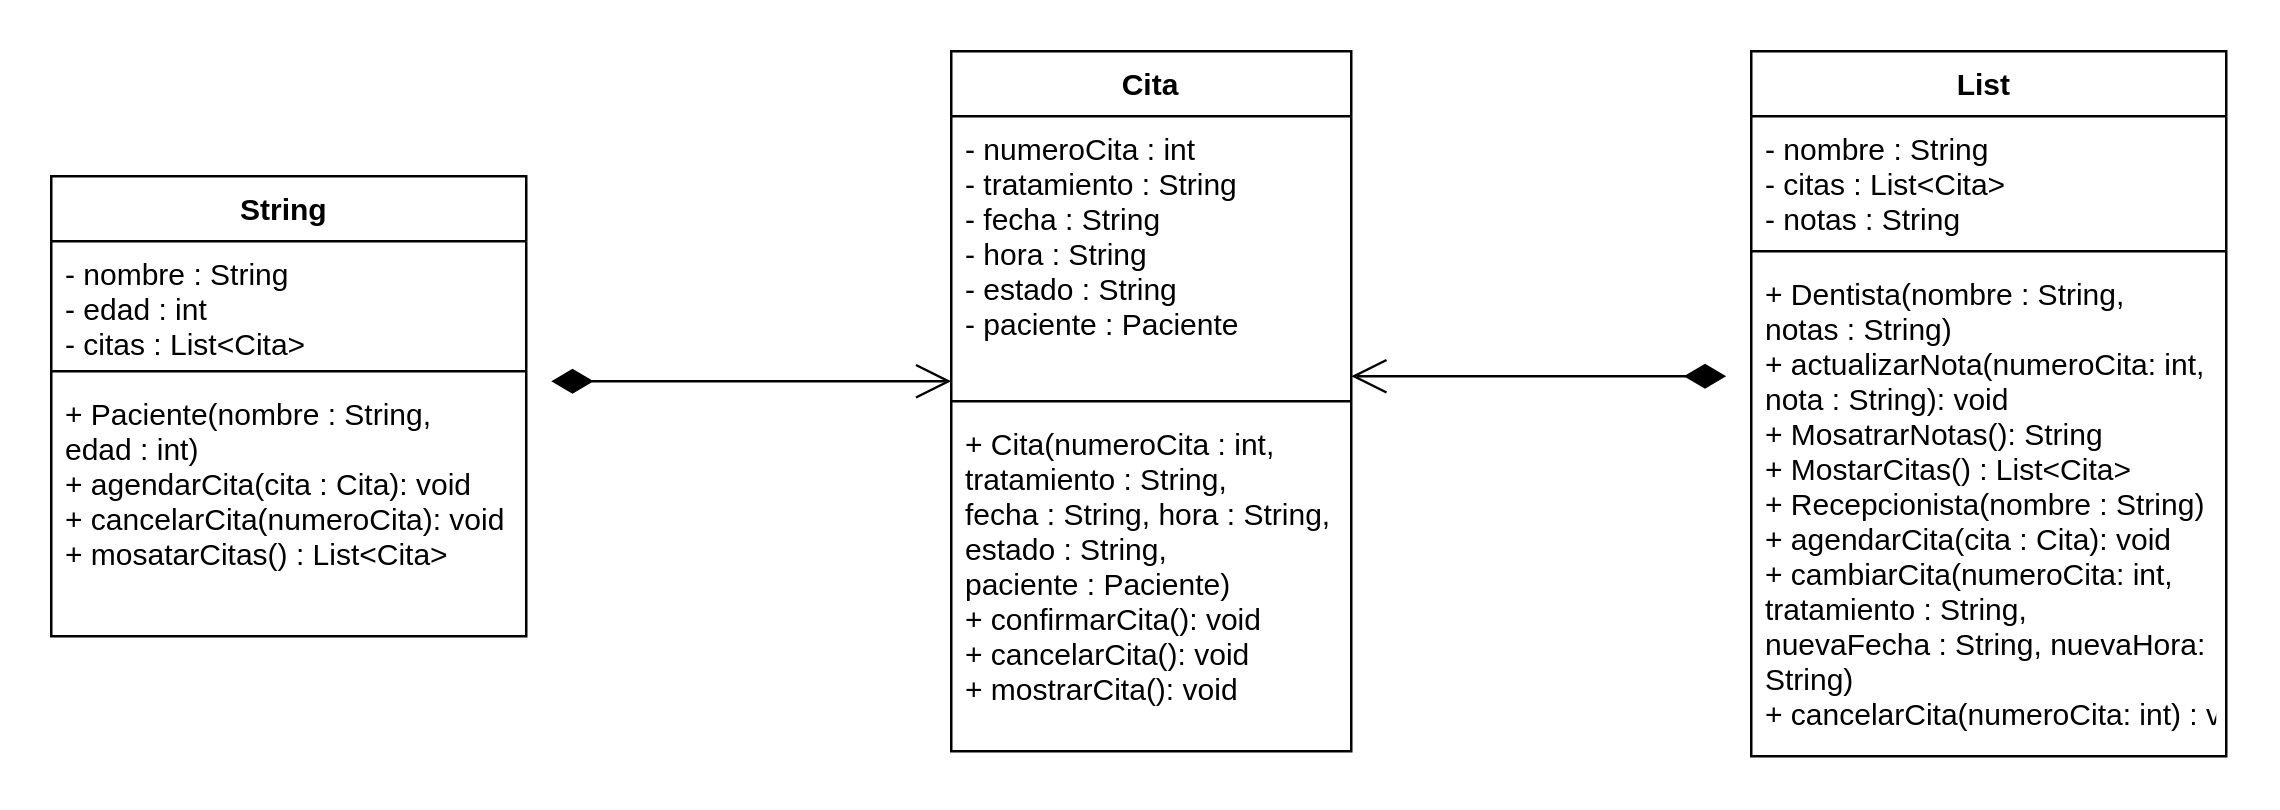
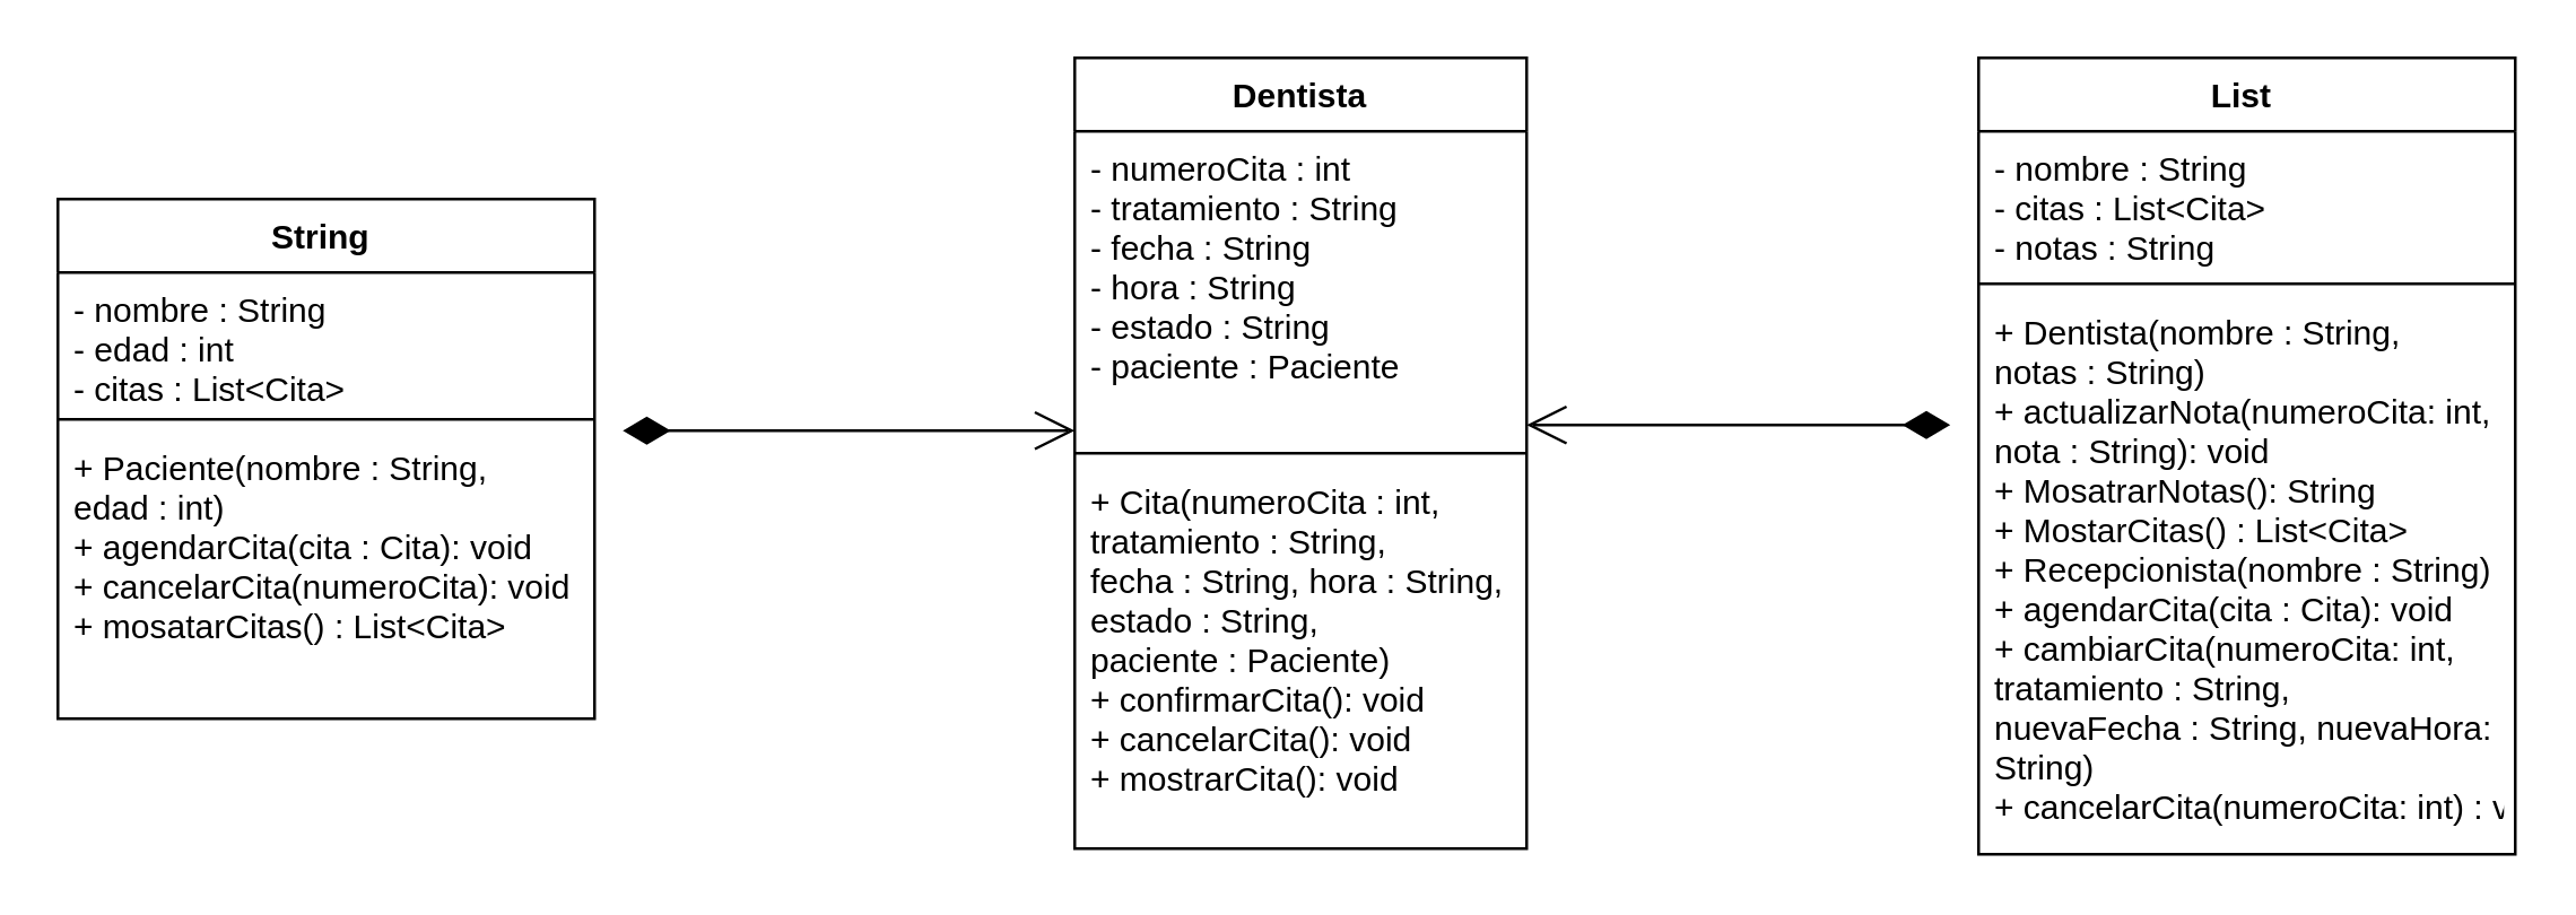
  <mxCell id="0" />
  <mxCell id="1" parent="0" />
  <mxCell id="2" value="String " style="swimlane;fontStyle=1;align=center;verticalAlign=top;childLayout=stackLayout;horizontal=1;startSize=26;horizontalStack=0;resizeParent=1;resizeParentMax=0;resizeLast=0;collapsible=1;marginBottom=0;" parent="1" vertex="1"><mxGeometry x="20" y="70" width="190" height="184" as="geometry" /></mxCell>
  <mxCell id="3" value="- nombre : String&#10;- edad : int &#10;- citas : List&lt;Cita&gt;&#10;" style="text;strokeColor=none;fillColor=none;align=left;verticalAlign=top;spacingLeft=4;spacingRight=4;overflow=hidden;rotatable=0;points=[[0,0.5],[1,0.5]];portConstraint=eastwest;" parent="2" vertex="1"><mxGeometry y="26" width="190" height="48" as="geometry" /></mxCell>
  <mxCell id="4" value="" style="line;strokeWidth=1;fillColor=none;align=left;verticalAlign=middle;spacingTop=-1;spacingLeft=3;spacingRight=3;rotatable=0;labelPosition=right;points=[];portConstraint=eastwest;strokeColor=inherit;" parent="2" vertex="1"><mxGeometry y="74" width="190" height="8" as="geometry" /></mxCell>
  <mxCell id="5" value="+ Paciente(nombre : String,&#10;edad : int)&#10;+ agendarCita(cita : Cita): void&#10;+ cancelarCita(numeroCita): void&#10;+ mosatarCitas() : List&lt;Cita&gt;" style="text;strokeColor=none;fillColor=none;align=left;verticalAlign=top;spacingLeft=4;spacingRight=4;overflow=hidden;rotatable=0;points=[[0,0.5],[1,0.5]];portConstraint=eastwest;" parent="2" vertex="1"><mxGeometry y="82" width="190" height="102" as="geometry" /></mxCell>
  <mxCell id="6" value="List " style="swimlane;fontStyle=1;align=center;verticalAlign=top;childLayout=stackLayout;horizontal=1;startSize=26;horizontalStack=0;resizeParent=1;resizeParentMax=0;resizeLast=0;collapsible=1;marginBottom=0;" parent="1" vertex="1"><mxGeometry x="700" y="20" width="190" height="282" as="geometry" /></mxCell>
  <mxCell id="7" value="- nombre : String&#10;- citas : List&lt;Cita&gt;&#10;- notas : String" style="text;strokeColor=none;fillColor=none;align=left;verticalAlign=top;spacingLeft=4;spacingRight=4;overflow=hidden;rotatable=0;points=[[0,0.5],[1,0.5]];portConstraint=eastwest;" parent="6" vertex="1"><mxGeometry y="26" width="190" height="50" as="geometry" /></mxCell>
  <mxCell id="8" value="" style="line;strokeWidth=1;fillColor=none;align=left;verticalAlign=middle;spacingTop=-1;spacingLeft=3;spacingRight=3;rotatable=0;labelPosition=right;points=[];portConstraint=eastwest;strokeColor=inherit;" parent="6" vertex="1"><mxGeometry y="76" width="190" height="8" as="geometry" /></mxCell>
  <mxCell id="9" value="+ Dentista(nombre : String,&#10;notas : String)&#10;+ actualizarNota(numeroCita: int,&#10;nota : String): void&#10;+ MosatrarNotas(): String&#10;+ MostarCitas() : List&lt;Cita&gt;&#10;+ Recepcionista(nombre : String)&#10;+ agendarCita(cita : Cita): void&#10;+ cambiarCita(numeroCita: int,&#10;tratamiento : String,   &#10;nuevaFecha : String, nuevaHora: &#10;String)&#10;+ cancelarCita(numeroCita: int) : void   &#10;&#10;" style="text;strokeColor=none;fillColor=none;align=left;verticalAlign=top;spacingLeft=4;spacingRight=4;overflow=hidden;rotatable=0;points=[[0,0.5],[1,0.5]];portConstraint=eastwest;" parent="6" vertex="1"><mxGeometry y="84" width="190" height="198" as="geometry" /></mxCell>
- <mxCell id="10" value="Cita" style="swimlane;fontStyle=1;align=center;verticalAlign=top;childLayout=stackLayout;horizontal=1;startSize=26;horizontalStack=0;resizeParent=1;resizeParentMax=0;resizeLast=0;collapsible=1;marginBottom=0;" parent="1" vertex="1"><mxGeometry x="380" y="20" width="160" height="280" as="geometry" /></mxCell>
+ <mxCell id="10" value="Dentista" style="swimlane;fontStyle=1;align=center;verticalAlign=top;childLayout=stackLayout;horizontal=1;startSize=26;horizontalStack=0;resizeParent=1;resizeParentMax=0;resizeLast=0;collapsible=1;marginBottom=0;" parent="1" vertex="1"><mxGeometry x="380" y="20" width="160" height="280" as="geometry" /></mxCell>
  <mxCell id="11" value="- numeroCita : int&#10;- tratamiento : String&#10;- fecha : String&#10;- hora : String&#10;- estado : String&#10;- paciente : Paciente" style="text;strokeColor=none;fillColor=none;align=left;verticalAlign=top;spacingLeft=4;spacingRight=4;overflow=hidden;rotatable=0;points=[[0,0.5],[1,0.5]];portConstraint=eastwest;" parent="10" vertex="1"><mxGeometry y="26" width="160" height="110" as="geometry" /></mxCell>
  <mxCell id="12" value="" style="line;strokeWidth=1;fillColor=none;align=left;verticalAlign=middle;spacingTop=-1;spacingLeft=3;spacingRight=3;rotatable=0;labelPosition=right;points=[];portConstraint=eastwest;strokeColor=inherit;" parent="10" vertex="1"><mxGeometry y="136" width="160" height="8" as="geometry" /></mxCell>
  <mxCell id="13" value="+ Cita(numeroCita : int,&#10;tratamiento : String,&#10;fecha : String, hora : String,&#10;estado : String,&#10;paciente : Paciente)&#10;+ confirmarCita(): void&#10;+ cancelarCita(): void&#10;+ mostrarCita(): void&#10;&#10;" style="text;strokeColor=none;fillColor=none;align=left;verticalAlign=top;spacingLeft=4;spacingRight=4;overflow=hidden;rotatable=0;points=[[0,0.5],[1,0.5]];portConstraint=eastwest;" parent="10" vertex="1"><mxGeometry y="144" width="160" height="136" as="geometry" /></mxCell>
  <mxCell id="14" value="" style="endArrow=open;html=1;endSize=12;startArrow=diamondThin;startSize=14;startFill=1;edgeStyle=orthogonalEdgeStyle;align=left;verticalAlign=bottom;" parent="1" edge="1"><mxGeometry x="-1" y="3" relative="1" as="geometry"><mxPoint x="220" y="152" as="sourcePoint" /><mxPoint x="380" y="152" as="targetPoint" /></mxGeometry></mxCell>
  <mxCell id="15" value="" style="endArrow=open;html=1;endSize=12;startArrow=diamondThin;startSize=14;startFill=1;edgeStyle=orthogonalEdgeStyle;align=left;verticalAlign=bottom;" parent="1" edge="1"><mxGeometry x="-1" y="3" relative="1" as="geometry"><mxPoint x="690" y="150" as="sourcePoint" /><mxPoint x="540" y="150" as="targetPoint" /></mxGeometry></mxCell>
